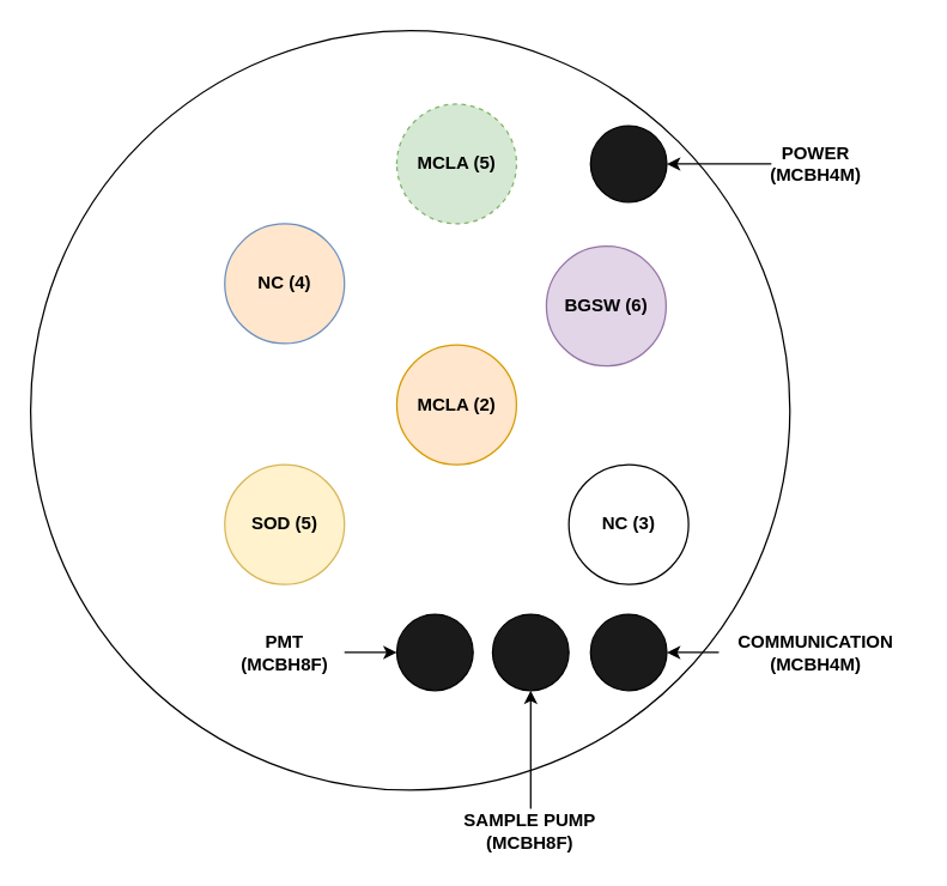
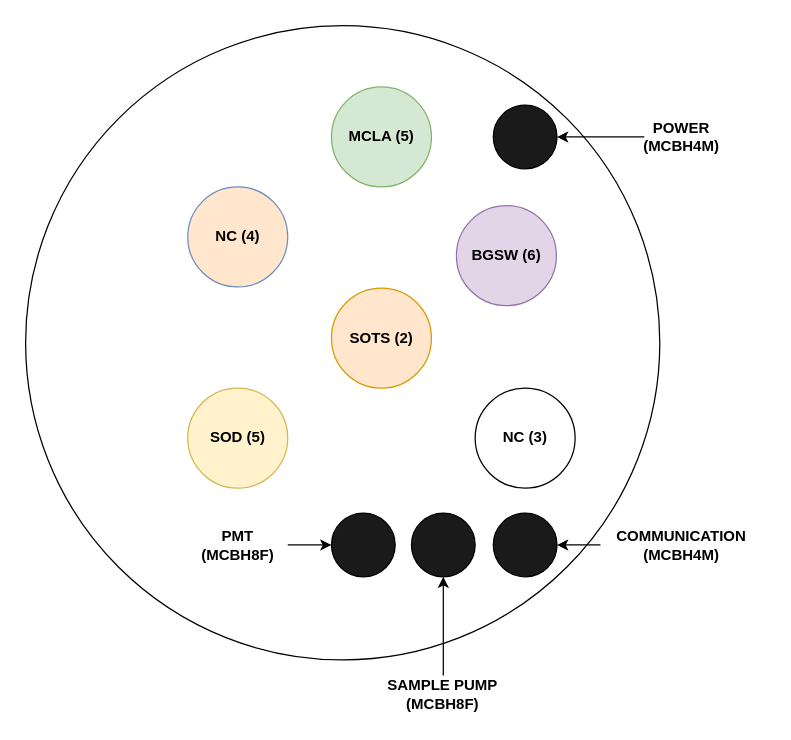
  <mxCell id="0" />
  <mxCell id="1" parent="0" />
  <mxCell id="2" value="" style="ellipse;whiteSpace=wrap;html=1;aspect=fixed;direction=west;" parent="1" vertex="1"><mxGeometry x="20" y="20" width="507.5" height="507.5" as="geometry" /></mxCell>
  <mxCell id="3" value="&lt;b&gt;SOD (5)&lt;/b&gt;" style="ellipse;whiteSpace=wrap;html=1;aspect=fixed;fillColor=#fff2cc;strokeColor=#d6b656;direction=west;" parent="1" vertex="1"><mxGeometry x="149.75" y="310" width="80" height="80" as="geometry" /></mxCell>
- <mxCell id="4" value="&lt;b&gt;MCLA (2)&lt;/b&gt;" style="ellipse;whiteSpace=wrap;html=1;aspect=fixed;fillColor=#ffe6cc;strokeColor=#d79b00;direction=west;" parent="1" vertex="1"><mxGeometry x="264.75" y="230" width="80" height="80" as="geometry" /></mxCell>
+ <mxCell id="4" value="&lt;b&gt;SOTS (2)&lt;/b&gt;" style="ellipse;whiteSpace=wrap;html=1;aspect=fixed;fillColor=#ffe6cc;strokeColor=#d79b00;direction=west;" parent="1" vertex="1"><mxGeometry x="264.75" y="230" width="80" height="80" as="geometry" /></mxCell>
  <mxCell id="5" value="&lt;b&gt;NC (3)&lt;/b&gt;" style="ellipse;whiteSpace=wrap;html=1;aspect=fixed;direction=west;" parent="1" vertex="1"><mxGeometry x="379.75" y="310" width="80" height="80" as="geometry" /></mxCell>
  <mxCell id="6" value="NC (4)" style="ellipse;whiteSpace=wrap;html=1;aspect=fixed;fontStyle=1;fillColor=#ffe6cc;strokeColor=#6c8ebf;direction=west;" parent="1" vertex="1"><mxGeometry x="149.75" y="149" width="80" height="80" as="geometry" /></mxCell>
- <mxCell id="7" value="MCLA (5)" style="ellipse;whiteSpace=wrap;html=1;aspect=fixed;fontStyle=1;fillColor=#d5e8d4;strokeColor=#82b366;direction=west;dashed=1;" parent="1" vertex="1"><mxGeometry x="264.75" y="69" width="80" height="80" as="geometry" /></mxCell>
+ <mxCell id="7" value="MCLA (5)" style="ellipse;whiteSpace=wrap;html=1;aspect=fixed;fontStyle=1;fillColor=#d5e8d4;strokeColor=#82b366;direction=west;" parent="1" vertex="1"><mxGeometry x="264.75" y="69" width="80" height="80" as="geometry" /></mxCell>
  <mxCell id="8" value="BGSW (6)" style="ellipse;whiteSpace=wrap;html=1;aspect=fixed;fontStyle=1;fillColor=#e1d5e7;strokeColor=#9673a6;direction=west;" parent="1" vertex="1"><mxGeometry x="364.75" y="164" width="80" height="80" as="geometry" /></mxCell>
  <mxCell id="9" style="edgeStyle=orthogonalEdgeStyle;rounded=0;orthogonalLoop=1;jettySize=auto;html=1;exitX=0.5;exitY=0;exitDx=0;exitDy=0;" parent="1" source="6" target="6" edge="1"><mxGeometry relative="1" as="geometry" /></mxCell>
  <mxCell id="10" value="" style="ellipse;whiteSpace=wrap;html=1;aspect=fixed;fillColor=#1A1A1A;" parent="1" vertex="1"><mxGeometry x="394.25" y="83.5" width="51" height="51" as="geometry" /></mxCell>
  <mxCell id="11" value="" style="ellipse;whiteSpace=wrap;html=1;aspect=fixed;fillColor=#1A1A1A;" parent="1" vertex="1"><mxGeometry x="394.25" y="410" width="51" height="51" as="geometry" /></mxCell>
  <mxCell id="12" value="" style="ellipse;whiteSpace=wrap;html=1;aspect=fixed;fillColor=#1A1A1A;" parent="1" vertex="1"><mxGeometry x="328.75" y="410" width="51" height="51" as="geometry" /></mxCell>
  <mxCell id="13" value="" style="ellipse;whiteSpace=wrap;html=1;aspect=fixed;fillColor=#1A1A1A;" parent="1" vertex="1"><mxGeometry x="264.75" y="410" width="51" height="51" as="geometry" /></mxCell>
  <mxCell id="14" value="&lt;b&gt;POWER (MCBH4M)&lt;/b&gt;" style="text;strokeColor=none;align=center;fillColor=none;html=1;verticalAlign=middle;whiteSpace=wrap;rounded=0;" parent="1" vertex="1"><mxGeometry x="515.12" y="94" width="60" height="30" as="geometry" /></mxCell>
  <mxCell id="15" value="&lt;b&gt;COMMUNICATION (MCBH4M)&lt;/b&gt;" style="text;strokeColor=none;align=center;fillColor=none;html=1;verticalAlign=middle;whiteSpace=wrap;rounded=0;rotation=0;" parent="1" vertex="1"><mxGeometry x="480" y="420.5" width="130.25" height="30" as="geometry" /></mxCell>
  <mxCell id="16" value="&lt;b&gt;PMT &lt;br&gt;(MCBH8F)&lt;/b&gt;" style="text;strokeColor=none;align=center;fillColor=none;html=1;verticalAlign=middle;whiteSpace=wrap;rounded=0;rotation=0;" parent="1" vertex="1"><mxGeometry x="149.75" y="420.5" width="80" height="30" as="geometry" /></mxCell>
  <mxCell id="17" value="&lt;b&gt;SAMPLE PUMP&lt;br&gt;(MCBH8F)&lt;/b&gt;" style="text;strokeColor=none;align=center;fillColor=none;html=1;verticalAlign=middle;whiteSpace=wrap;rounded=0;rotation=0;" parent="1" vertex="1"><mxGeometry x="301.38" y="540" width="105.75" height="30" as="geometry" /></mxCell>
  <mxCell id="18" value="" style="endArrow=classic;html=1;rounded=0;entryX=0.5;entryY=1;entryDx=0;entryDy=0;exitX=0.5;exitY=0;exitDx=0;exitDy=0;" parent="1" source="17" target="12" edge="1"><mxGeometry width="50" height="50" relative="1" as="geometry"><mxPoint x="350" y="530" as="sourcePoint" /><mxPoint x="280" y="410" as="targetPoint" /></mxGeometry></mxCell>
  <mxCell id="19" value="" style="endArrow=classic;html=1;rounded=0;exitX=0;exitY=0.5;exitDx=0;exitDy=0;entryX=1;entryY=0.5;entryDx=0;entryDy=0;" parent="1" source="15" target="11" edge="1"><mxGeometry width="50" height="50" relative="1" as="geometry"><mxPoint x="230" y="520" as="sourcePoint" /><mxPoint x="280" y="470" as="targetPoint" /></mxGeometry></mxCell>
  <mxCell id="20" value="" style="endArrow=classic;html=1;rounded=0;exitX=1;exitY=0.5;exitDx=0;exitDy=0;entryX=0;entryY=0.5;entryDx=0;entryDy=0;" parent="1" source="16" target="13" edge="1"><mxGeometry width="50" height="50" relative="1" as="geometry"><mxPoint x="230" y="520" as="sourcePoint" /><mxPoint x="280" y="470" as="targetPoint" /></mxGeometry></mxCell>
  <mxCell id="21" value="" style="endArrow=classic;html=1;rounded=0;exitX=0;exitY=0.5;exitDx=0;exitDy=0;" parent="1" source="14" target="10" edge="1"><mxGeometry width="50" height="50" relative="1" as="geometry"><mxPoint x="230" y="220" as="sourcePoint" /><mxPoint x="280" y="170" as="targetPoint" /></mxGeometry></mxCell>
